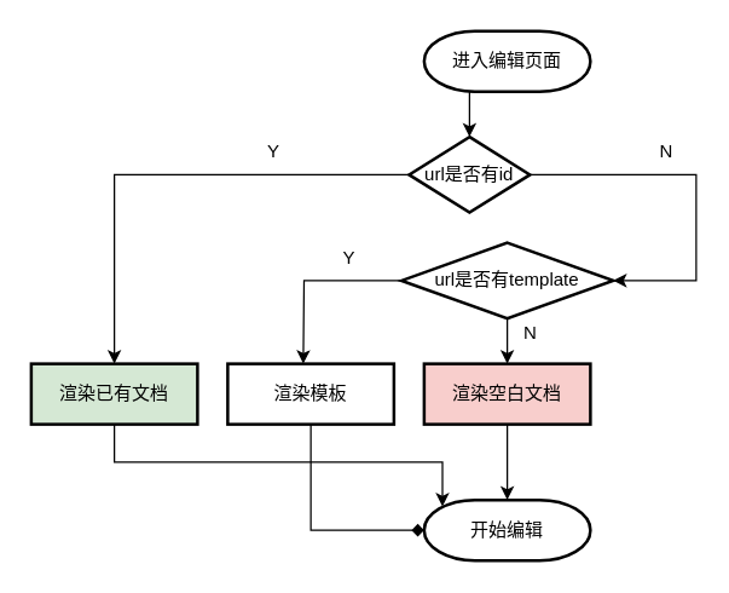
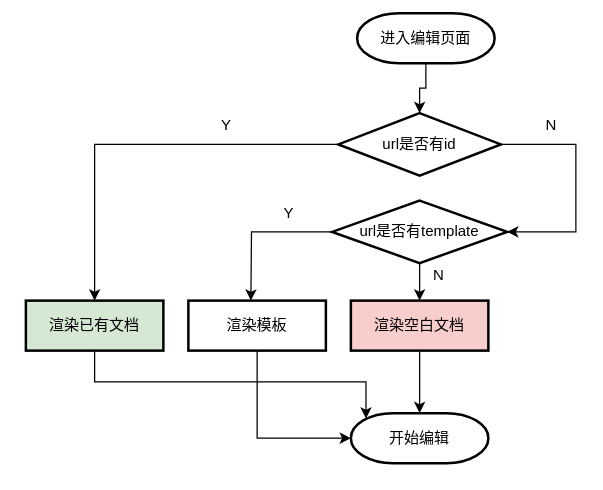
  <mxCell id="0" />
  <mxCell id="1" parent="0" />
  <mxCell id="2" style="edgeStyle=orthogonalEdgeStyle;rounded=0;orthogonalLoop=1;jettySize=auto;html=1;exitX=0.5;exitY=1;exitDx=0;exitDy=0;exitPerimeter=0;entryX=0.5;entryY=0;entryDx=0;entryDy=0;entryPerimeter=0;" edge="1" parent="1" source="3" target="6"><mxGeometry relative="1" as="geometry" /></mxCell>
- <mxCell id="3" value="进入编辑页面" style="strokeWidth=2;html=1;shape=mxgraph.flowchart.terminator;whiteSpace=wrap;" vertex="1" parent="1"><mxGeometry x="280" y="20" width="110" height="40" as="geometry" /></mxCell>
+ <mxCell id="3" value="进入编辑页面" style="strokeWidth=2;html=1;shape=mxgraph.flowchart.terminator;whiteSpace=wrap;" vertex="1" parent="1"><mxGeometry x="285" y="10" width="110" height="40" as="geometry" /></mxCell>
  <mxCell id="4" style="edgeStyle=orthogonalEdgeStyle;rounded=0;orthogonalLoop=1;jettySize=auto;html=1;exitX=0;exitY=0.5;exitDx=0;exitDy=0;exitPerimeter=0;entryX=0.5;entryY=0;entryDx=0;entryDy=0;" edge="1" parent="1" source="6" target="8"><mxGeometry relative="1" as="geometry" /></mxCell>
  <mxCell id="5" style="edgeStyle=orthogonalEdgeStyle;rounded=0;orthogonalLoop=1;jettySize=auto;html=1;exitX=1;exitY=0.5;exitDx=0;exitDy=0;exitPerimeter=0;entryX=1;entryY=0.5;entryDx=0;entryDy=0;entryPerimeter=0;" edge="1" parent="1" source="6" target="11"><mxGeometry relative="1" as="geometry"><Array as="points"><mxPoint x="460" y="115" /><mxPoint x="460" y="185" /></Array></mxGeometry></mxCell>
- <mxCell id="6" value="url是否有id" style="strokeWidth=2;html=1;shape=mxgraph.flowchart.decision;whiteSpace=wrap;rounded=0;" vertex="1" parent="1"><mxGeometry x="270" y="90" width="80" height="50" as="geometry" /></mxCell>
+ <mxCell id="6" value="url是否有id" style="strokeWidth=2;html=1;shape=mxgraph.flowchart.decision;whiteSpace=wrap;rounded=0;" vertex="1" parent="1"><mxGeometry x="270" y="90" width="130" height="50" as="geometry" /></mxCell>
  <mxCell id="7" style="edgeStyle=orthogonalEdgeStyle;rounded=0;orthogonalLoop=1;jettySize=auto;html=1;exitX=0.5;exitY=1;exitDx=0;exitDy=0;entryX=0.11;entryY=0.11;entryDx=0;entryDy=0;entryPerimeter=0;" edge="1" parent="1" source="8" target="16"><mxGeometry relative="1" as="geometry" /></mxCell>
  <mxCell id="8" value="渲染已有文档" style="rounded=0;whiteSpace=wrap;html=1;absoluteArcSize=1;arcSize=14;strokeWidth=2;fillColor=#d5e8d4;" vertex="1" parent="1"><mxGeometry x="20" y="240" width="110" height="40" as="geometry" /></mxCell>
  <mxCell id="9" style="edgeStyle=orthogonalEdgeStyle;rounded=0;orthogonalLoop=1;jettySize=auto;html=1;exitX=0;exitY=0.5;exitDx=0;exitDy=0;exitPerimeter=0;" edge="1" parent="1" source="11"><mxGeometry relative="1" as="geometry"><mxPoint x="200" y="240" as="targetPoint" /></mxGeometry></mxCell>
  <mxCell id="10" style="edgeStyle=orthogonalEdgeStyle;rounded=0;orthogonalLoop=1;jettySize=auto;html=1;exitX=0.5;exitY=1;exitDx=0;exitDy=0;exitPerimeter=0;entryX=0.5;entryY=0;entryDx=0;entryDy=0;" edge="1" parent="1" source="11" target="15"><mxGeometry relative="1" as="geometry" /></mxCell>
  <mxCell id="11" value="url是否有template" style="strokeWidth=2;html=1;shape=mxgraph.flowchart.decision;whiteSpace=wrap;rounded=0;" vertex="1" parent="1"><mxGeometry x="265" y="160" width="140" height="50" as="geometry" /></mxCell>
- <mxCell id="12" style="edgeStyle=orthogonalEdgeStyle;rounded=0;orthogonalLoop=1;jettySize=auto;html=1;exitX=0.5;exitY=1;exitDx=0;exitDy=0;entryX=0;entryY=0.5;entryDx=0;entryDy=0;entryPerimeter=0;endArrow=diamond;" edge="1" parent="1" source="13" target="16"><mxGeometry relative="1" as="geometry" /></mxCell>
+ <mxCell id="12" style="edgeStyle=orthogonalEdgeStyle;rounded=0;orthogonalLoop=1;jettySize=auto;html=1;exitX=0.5;exitY=1;exitDx=0;exitDy=0;entryX=0;entryY=0.5;entryDx=0;entryDy=0;entryPerimeter=0;" edge="1" parent="1" source="13" target="16"><mxGeometry relative="1" as="geometry" /></mxCell>
  <mxCell id="13" value="渲染模板" style="rounded=0;whiteSpace=wrap;html=1;absoluteArcSize=1;arcSize=14;strokeWidth=2;" vertex="1" parent="1"><mxGeometry x="150" y="240" width="110" height="40" as="geometry" /></mxCell>
  <mxCell id="14" style="edgeStyle=orthogonalEdgeStyle;rounded=0;orthogonalLoop=1;jettySize=auto;html=1;exitX=0.5;exitY=1;exitDx=0;exitDy=0;" edge="1" parent="1" source="15" target="16"><mxGeometry relative="1" as="geometry" /></mxCell>
  <mxCell id="15" value="渲染空白文档" style="rounded=0;whiteSpace=wrap;html=1;absoluteArcSize=1;arcSize=14;strokeWidth=2;fillColor=#f8cecc;" vertex="1" parent="1"><mxGeometry x="280" y="240" width="110" height="40" as="geometry" /></mxCell>
  <mxCell id="16" value="开始编辑" style="strokeWidth=2;html=1;shape=mxgraph.flowchart.terminator;whiteSpace=wrap;" vertex="1" parent="1"><mxGeometry x="280" y="330" width="110" height="40" as="geometry" /></mxCell>
  <mxCell id="17" value="Y" style="text;html=1;align=center;verticalAlign=middle;resizable=0;points=[];autosize=1;strokeColor=none;" vertex="1" parent="1"><mxGeometry x="170" y="90" width="20" height="20" as="geometry" /></mxCell>
  <mxCell id="18" value="N" style="text;html=1;align=center;verticalAlign=middle;resizable=0;points=[];autosize=1;strokeColor=none;" vertex="1" parent="1"><mxGeometry x="430" y="90" width="20" height="20" as="geometry" /></mxCell>
  <mxCell id="19" value="Y" style="text;html=1;align=center;verticalAlign=middle;resizable=0;points=[];autosize=1;strokeColor=none;" vertex="1" parent="1"><mxGeometry x="220" y="160" width="20" height="20" as="geometry" /></mxCell>
  <mxCell id="20" value="N" style="text;html=1;align=center;verticalAlign=middle;resizable=0;points=[];autosize=1;strokeColor=none;" vertex="1" parent="1"><mxGeometry x="340" y="210" width="20" height="20" as="geometry" /></mxCell>
